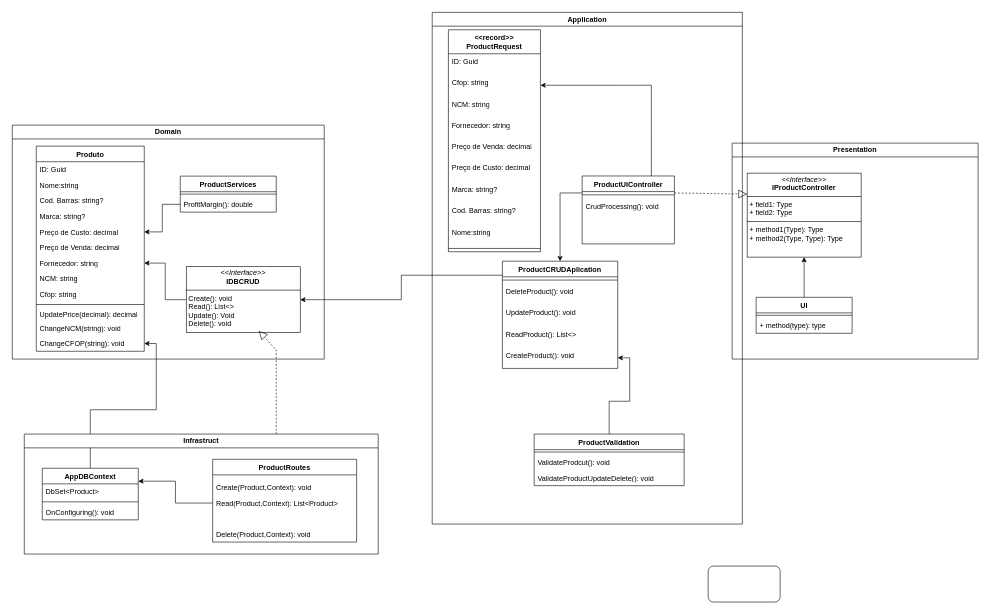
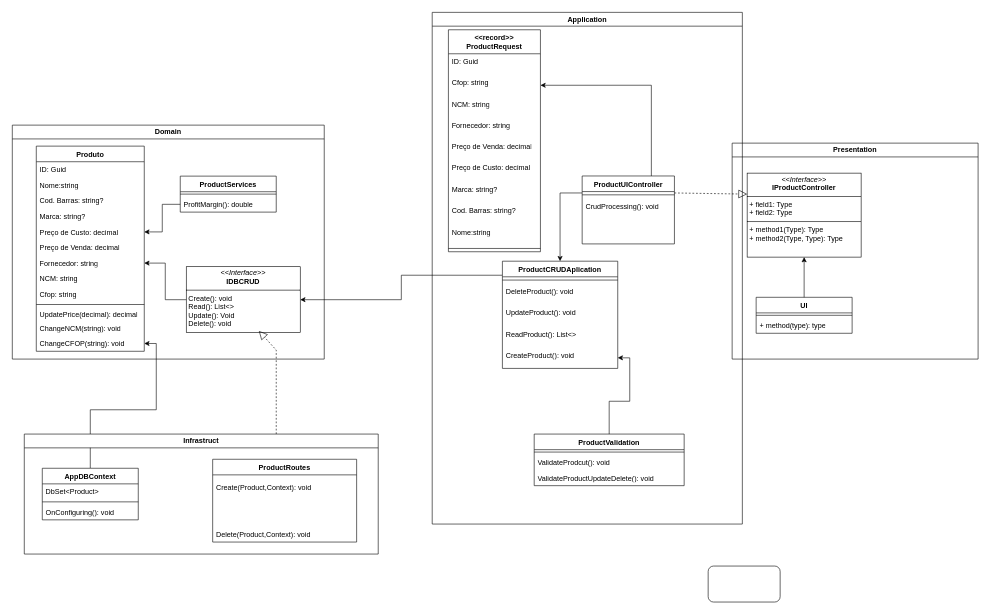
  <mxCell id="0" />
  <mxCell id="1" parent="0" />
  <mxCell id="2" value="Domain" style="swimlane;whiteSpace=wrap;html=1;" parent="1" vertex="1"><mxGeometry x="20" y="208" width="520" height="390" as="geometry" /></mxCell>
  <mxCell id="3" value="&lt;p style=&quot;margin:0px;margin-top:4px;text-align:center;&quot;&gt;&lt;i&gt;&amp;lt;&amp;lt;Interface&amp;gt;&amp;gt;&lt;/i&gt;&lt;br&gt;&lt;b&gt;IDBCRUD&lt;/b&gt;&lt;/p&gt;&lt;hr size=&quot;1&quot; style=&quot;border-style:solid;&quot;&gt;&lt;p style=&quot;margin:0px;margin-left:4px;&quot;&gt;&lt;/p&gt;&lt;p style=&quot;margin:0px;margin-left:4px;&quot;&gt;Create(): void&lt;/p&gt;&lt;p style=&quot;margin:0px;margin-left:4px;&quot;&gt;Read(): List&amp;lt;&amp;gt;&lt;/p&gt;&lt;p style=&quot;margin:0px;margin-left:4px;&quot;&gt;Update(): Void&lt;/p&gt;&lt;p style=&quot;margin:0px;margin-left:4px;&quot;&gt;Delete(): void&lt;/p&gt;&lt;p style=&quot;margin:0px;margin-left:4px;&quot;&gt;&lt;br&gt;&lt;/p&gt;&lt;p style=&quot;margin:0px;margin-left:4px;&quot;&gt;&lt;br&gt;&lt;br&gt;&lt;/p&gt;" style="verticalAlign=top;align=left;overflow=fill;html=1;whiteSpace=wrap;" parent="2" vertex="1"><mxGeometry x="290" y="236" width="190" height="110" as="geometry" /></mxCell>
  <mxCell id="4" style="edgeStyle=orthogonalEdgeStyle;rounded=0;orthogonalLoop=1;jettySize=auto;html=1;exitX=0.5;exitY=0;exitDx=0;exitDy=0;entryX=1;entryY=0.5;entryDx=0;entryDy=0;" parent="1" source="16" target="40" edge="1"><mxGeometry relative="1" as="geometry" /></mxCell>
  <mxCell id="5" value="" style="endArrow=block;dashed=1;endFill=0;endSize=12;html=1;rounded=0;entryX=0.637;entryY=0.973;entryDx=0;entryDy=0;entryPerimeter=0;" parent="1" target="3" edge="1"><mxGeometry width="160" relative="1" as="geometry"><mxPoint x="460" y="741" as="sourcePoint" /><mxPoint x="456" y="563" as="targetPoint" /><Array as="points"><mxPoint x="460" y="663" /><mxPoint x="460" y="583" /></Array></mxGeometry></mxCell>
  <mxCell id="6" style="edgeStyle=orthogonalEdgeStyle;rounded=0;orthogonalLoop=1;jettySize=auto;html=1;exitX=0;exitY=0.131;exitDx=0;exitDy=0;entryX=1;entryY=0.5;entryDx=0;entryDy=0;exitPerimeter=0;" parent="1" source="64" target="3" edge="1"><mxGeometry relative="1" as="geometry"><mxPoint x="630" y="512" as="sourcePoint" /></mxGeometry></mxCell>
  <mxCell id="7" value="Presentation" style="swimlane;whiteSpace=wrap;html=1;" parent="1" vertex="1"><mxGeometry x="1220" y="238" width="410" height="360" as="geometry" /></mxCell>
  <mxCell id="8" value="&lt;p style=&quot;margin:0px;margin-top:4px;text-align:center;&quot;&gt;&lt;i&gt;&amp;lt;&amp;lt;Interface&amp;gt;&amp;gt;&lt;/i&gt;&lt;br&gt;&lt;b&gt;IProductController&lt;/b&gt;&lt;/p&gt;&lt;hr size=&quot;1&quot; style=&quot;border-style:solid;&quot;&gt;&lt;p style=&quot;margin:0px;margin-left:4px;&quot;&gt;+ field1: Type&lt;br&gt;+ field2: Type&lt;/p&gt;&lt;hr size=&quot;1&quot; style=&quot;border-style:solid;&quot;&gt;&lt;p style=&quot;margin:0px;margin-left:4px;&quot;&gt;+ method1(Type): Type&lt;br&gt;+ method2(Type, Type): Type&lt;/p&gt;" style="verticalAlign=top;align=left;overflow=fill;html=1;whiteSpace=wrap;" parent="7" vertex="1"><mxGeometry x="25" y="50" width="190" height="140" as="geometry" /></mxCell>
  <mxCell id="9" value="UI" style="swimlane;fontStyle=1;align=center;verticalAlign=top;childLayout=stackLayout;horizontal=1;startSize=26;horizontalStack=0;resizeParent=1;resizeParentMax=0;resizeLast=0;collapsible=1;marginBottom=0;whiteSpace=wrap;html=1;" parent="7" vertex="1"><mxGeometry x="40" y="257" width="160" height="60" as="geometry" /></mxCell>
  <mxCell id="10" value="" style="line;strokeWidth=1;fillColor=none;align=left;verticalAlign=middle;spacingTop=-1;spacingLeft=3;spacingRight=3;rotatable=0;labelPosition=right;points=[];portConstraint=eastwest;strokeColor=inherit;" parent="9" vertex="1"><mxGeometry y="26" width="160" height="8" as="geometry" /></mxCell>
  <mxCell id="11" value="+ method(type): type" style="text;strokeColor=none;fillColor=none;align=left;verticalAlign=top;spacingLeft=4;spacingRight=4;overflow=hidden;rotatable=0;points=[[0,0.5],[1,0.5]];portConstraint=eastwest;whiteSpace=wrap;html=1;" parent="9" vertex="1"><mxGeometry y="34" width="160" height="26" as="geometry" /></mxCell>
  <mxCell id="12" style="edgeStyle=orthogonalEdgeStyle;rounded=0;orthogonalLoop=1;jettySize=auto;html=1;exitX=0.5;exitY=0;exitDx=0;exitDy=0;entryX=0.5;entryY=1;entryDx=0;entryDy=0;" parent="7" source="9" target="8" edge="1"><mxGeometry relative="1" as="geometry" /></mxCell>
  <mxCell id="13" value="" style="endArrow=block;dashed=1;endFill=0;endSize=12;html=1;rounded=0;entryX=0;entryY=0.25;entryDx=0;entryDy=0;exitX=1;exitY=0.25;exitDx=0;exitDy=0;" parent="1" source="49" target="8" edge="1"><mxGeometry width="160" relative="1" as="geometry"><mxPoint x="940" y="383" as="sourcePoint" /><mxPoint x="1100" y="383" as="targetPoint" /></mxGeometry></mxCell>
  <mxCell id="14" value="" style="group" parent="1" vertex="1" connectable="0"><mxGeometry x="40" y="723" width="590" height="200" as="geometry" /></mxCell>
  <mxCell id="15" value="Infrastruct" style="swimlane;whiteSpace=wrap;html=1;startSize=23;" parent="14" vertex="1"><mxGeometry width="590" height="200" as="geometry" /></mxCell>
  <mxCell id="16" value="AppDBContext" style="swimlane;fontStyle=1;align=center;verticalAlign=top;childLayout=stackLayout;horizontal=1;startSize=26;horizontalStack=0;resizeParent=1;resizeParentMax=0;resizeLast=0;collapsible=1;marginBottom=0;whiteSpace=wrap;html=1;" parent="14" vertex="1"><mxGeometry x="30" y="57" width="160" height="86" as="geometry" /></mxCell>
  <mxCell id="17" value="DbSet&amp;lt;Product&amp;gt;" style="text;strokeColor=none;fillColor=none;align=left;verticalAlign=top;spacingLeft=4;spacingRight=4;overflow=hidden;rotatable=0;points=[[0,0.5],[1,0.5]];portConstraint=eastwest;whiteSpace=wrap;html=1;" parent="16" vertex="1"><mxGeometry y="26" width="160" height="26" as="geometry" /></mxCell>
  <mxCell id="18" value="" style="line;strokeWidth=1;fillColor=none;align=left;verticalAlign=middle;spacingTop=-1;spacingLeft=3;spacingRight=3;rotatable=0;labelPosition=right;points=[];portConstraint=eastwest;strokeColor=inherit;" parent="16" vertex="1"><mxGeometry y="52" width="160" height="8" as="geometry" /></mxCell>
  <mxCell id="19" value="OnConfiguring(): void" style="text;strokeColor=none;fillColor=none;align=left;verticalAlign=top;spacingLeft=4;spacingRight=4;overflow=hidden;rotatable=0;points=[[0,0.5],[1,0.5]];portConstraint=eastwest;whiteSpace=wrap;html=1;" parent="16" vertex="1"><mxGeometry y="60" width="160" height="26" as="geometry" /></mxCell>
  <mxCell id="20" value="ProductRoutes" style="swimlane;fontStyle=1;align=center;verticalAlign=top;childLayout=stackLayout;horizontal=1;startSize=26;horizontalStack=0;resizeParent=1;resizeParentMax=0;resizeLast=0;collapsible=1;marginBottom=0;whiteSpace=wrap;html=1;container=0;" parent="14" vertex="1"><mxGeometry x="314" y="42" width="240" height="138" as="geometry" /></mxCell>
- <mxCell id="21" style="edgeStyle=orthogonalEdgeStyle;rounded=0;orthogonalLoop=1;jettySize=auto;html=1;exitX=0;exitY=0.5;exitDx=0;exitDy=0;entryX=1;entryY=0.25;entryDx=0;entryDy=0;" parent="14" source="24" target="16" edge="1"><mxGeometry relative="1" as="geometry" /></mxCell>
  <mxCell id="22" value="" style="line;strokeWidth=1;fillColor=none;align=left;verticalAlign=middle;spacingTop=-1;spacingLeft=3;spacingRight=3;rotatable=0;labelPosition=right;points=[];portConstraint=eastwest;strokeColor=inherit;container=1;" parent="14" vertex="1"><mxGeometry x="314" y="68" width="240" height="8" as="geometry" /></mxCell>
  <mxCell id="23" value="Create(Product,Context): void" style="text;strokeColor=none;fillColor=none;align=left;verticalAlign=top;spacingLeft=4;spacingRight=4;overflow=hidden;rotatable=0;points=[[0,0.5],[1,0.5]];portConstraint=eastwest;whiteSpace=wrap;html=1;" parent="14" vertex="1"><mxGeometry x="314" y="76" width="240" height="26" as="geometry" /></mxCell>
- <mxCell id="24" value="Read(Product,Context): List&amp;lt;Product&amp;gt;" style="text;strokeColor=none;fillColor=none;align=left;verticalAlign=top;spacingLeft=4;spacingRight=4;overflow=hidden;rotatable=0;points=[[0,0.5],[1,0.5]];portConstraint=eastwest;whiteSpace=wrap;html=1;" parent="14" vertex="1"><mxGeometry x="314" y="102" width="240" height="26" as="geometry" /></mxCell>
  <mxCell id="25" value="Delete(Product,Context): void" style="text;strokeColor=none;fillColor=none;align=left;verticalAlign=top;spacingLeft=4;spacingRight=4;overflow=hidden;rotatable=0;points=[[0,0.5],[1,0.5]];portConstraint=eastwest;whiteSpace=wrap;html=1;" parent="14" vertex="1"><mxGeometry x="314" y="154" width="240" height="26" as="geometry" /></mxCell>
  <mxCell id="26" value="" style="group" parent="1" vertex="1" connectable="0"><mxGeometry x="60" y="243" width="400" height="342" as="geometry" /></mxCell>
  <mxCell id="27" value="Produto&lt;div&gt;&lt;br&gt;&lt;/div&gt;" style="swimlane;fontStyle=1;align=center;verticalAlign=top;childLayout=stackLayout;horizontal=1;startSize=26;horizontalStack=0;resizeParent=1;resizeParentMax=0;resizeLast=0;collapsible=1;marginBottom=0;whiteSpace=wrap;html=1;" parent="26" vertex="1"><mxGeometry width="180" height="342" as="geometry" /></mxCell>
  <mxCell id="28" value="ID: Guid" style="text;strokeColor=none;fillColor=none;align=left;verticalAlign=top;spacingLeft=4;spacingRight=4;overflow=hidden;rotatable=0;points=[[0,0.5],[1,0.5]];portConstraint=eastwest;whiteSpace=wrap;html=1;" parent="27" vertex="1"><mxGeometry y="26" width="180" height="26" as="geometry" /></mxCell>
  <mxCell id="29" value="Nome:string" style="text;strokeColor=none;fillColor=none;align=left;verticalAlign=top;spacingLeft=4;spacingRight=4;overflow=hidden;rotatable=0;points=[[0,0.5],[1,0.5]];portConstraint=eastwest;whiteSpace=wrap;html=1;" parent="27" vertex="1"><mxGeometry y="52" width="180" height="26" as="geometry" /></mxCell>
  <mxCell id="30" value="Cod. Barras: string?" style="text;strokeColor=none;fillColor=none;align=left;verticalAlign=top;spacingLeft=4;spacingRight=4;overflow=hidden;rotatable=0;points=[[0,0.5],[1,0.5]];portConstraint=eastwest;whiteSpace=wrap;html=1;" parent="27" vertex="1"><mxGeometry y="78" width="180" height="26" as="geometry" /></mxCell>
  <mxCell id="31" value="Marca: string?" style="text;strokeColor=none;fillColor=none;align=left;verticalAlign=top;spacingLeft=4;spacingRight=4;overflow=hidden;rotatable=0;points=[[0,0.5],[1,0.5]];portConstraint=eastwest;whiteSpace=wrap;html=1;" parent="27" vertex="1"><mxGeometry y="104" width="180" height="26" as="geometry" /></mxCell>
  <mxCell id="32" value="Preço de Custo: decimal" style="text;strokeColor=none;fillColor=none;align=left;verticalAlign=top;spacingLeft=4;spacingRight=4;overflow=hidden;rotatable=0;points=[[0,0.5],[1,0.5]];portConstraint=eastwest;whiteSpace=wrap;html=1;" parent="27" vertex="1"><mxGeometry y="130" width="180" height="26" as="geometry" /></mxCell>
  <mxCell id="33" value="Preço de Venda: decimal" style="text;strokeColor=none;fillColor=none;align=left;verticalAlign=top;spacingLeft=4;spacingRight=4;overflow=hidden;rotatable=0;points=[[0,0.5],[1,0.5]];portConstraint=eastwest;whiteSpace=wrap;html=1;" parent="27" vertex="1"><mxGeometry y="156" width="180" height="26" as="geometry" /></mxCell>
  <mxCell id="34" value="Fornecedor: string" style="text;strokeColor=none;fillColor=none;align=left;verticalAlign=top;spacingLeft=4;spacingRight=4;overflow=hidden;rotatable=0;points=[[0,0.5],[1,0.5]];portConstraint=eastwest;whiteSpace=wrap;html=1;" parent="27" vertex="1"><mxGeometry y="182" width="180" height="26" as="geometry" /></mxCell>
  <mxCell id="35" value="NCM: string" style="text;strokeColor=none;fillColor=none;align=left;verticalAlign=top;spacingLeft=4;spacingRight=4;overflow=hidden;rotatable=0;points=[[0,0.5],[1,0.5]];portConstraint=eastwest;whiteSpace=wrap;html=1;" parent="27" vertex="1"><mxGeometry y="208" width="180" height="26" as="geometry" /></mxCell>
  <mxCell id="36" value="Cfop: string" style="text;strokeColor=none;fillColor=none;align=left;verticalAlign=top;spacingLeft=4;spacingRight=4;overflow=hidden;rotatable=0;points=[[0,0.5],[1,0.5]];portConstraint=eastwest;whiteSpace=wrap;html=1;" parent="27" vertex="1"><mxGeometry y="234" width="180" height="26" as="geometry" /></mxCell>
  <mxCell id="37" value="" style="line;strokeWidth=1;fillColor=none;align=left;verticalAlign=middle;spacingTop=-1;spacingLeft=3;spacingRight=3;rotatable=0;labelPosition=right;points=[];portConstraint=eastwest;strokeColor=inherit;" parent="27" vertex="1"><mxGeometry y="260" width="180" height="8" as="geometry" /></mxCell>
  <mxCell id="38" value="UpdatePrice(decimal): decimal" style="text;strokeColor=none;fillColor=none;align=left;verticalAlign=top;spacingLeft=4;spacingRight=4;overflow=hidden;rotatable=0;points=[[0,0.5],[1,0.5]];portConstraint=eastwest;whiteSpace=wrap;html=1;" parent="27" vertex="1"><mxGeometry y="268" width="180" height="22" as="geometry" /></mxCell>
  <mxCell id="39" value="ChangeNCM(string): void" style="text;strokeColor=none;fillColor=none;align=left;verticalAlign=top;spacingLeft=4;spacingRight=4;overflow=hidden;rotatable=0;points=[[0,0.5],[1,0.5]];portConstraint=eastwest;whiteSpace=wrap;html=1;" parent="27" vertex="1"><mxGeometry y="290" width="180" height="26" as="geometry" /></mxCell>
  <mxCell id="40" value="ChangeCFOP(string): void" style="text;strokeColor=none;fillColor=none;align=left;verticalAlign=top;spacingLeft=4;spacingRight=4;overflow=hidden;rotatable=0;points=[[0,0.5],[1,0.5]];portConstraint=eastwest;whiteSpace=wrap;html=1;" parent="27" vertex="1"><mxGeometry y="316" width="180" height="26" as="geometry" /></mxCell>
  <mxCell id="41" value="ProductServices" style="swimlane;fontStyle=1;align=center;verticalAlign=top;childLayout=stackLayout;horizontal=1;startSize=26;horizontalStack=0;resizeParent=1;resizeParentMax=0;resizeLast=0;collapsible=1;marginBottom=0;whiteSpace=wrap;html=1;" parent="26" vertex="1"><mxGeometry x="240" y="50" width="160" height="60" as="geometry" /></mxCell>
  <mxCell id="42" value="" style="line;strokeWidth=1;fillColor=none;align=left;verticalAlign=middle;spacingTop=-1;spacingLeft=3;spacingRight=3;rotatable=0;labelPosition=right;points=[];portConstraint=eastwest;strokeColor=inherit;" parent="41" vertex="1"><mxGeometry y="26" width="160" height="8" as="geometry" /></mxCell>
  <mxCell id="43" value="ProfitMargin(): double&amp;nbsp;" style="text;strokeColor=none;fillColor=none;align=left;verticalAlign=top;spacingLeft=4;spacingRight=4;overflow=hidden;rotatable=0;points=[[0,0.5],[1,0.5]];portConstraint=eastwest;whiteSpace=wrap;html=1;" parent="41" vertex="1"><mxGeometry y="34" width="160" height="26" as="geometry" /></mxCell>
  <mxCell id="44" style="edgeStyle=orthogonalEdgeStyle;rounded=0;orthogonalLoop=1;jettySize=auto;html=1;exitX=0;exitY=0.5;exitDx=0;exitDy=0;entryX=1;entryY=0.5;entryDx=0;entryDy=0;" parent="26" source="43" target="32" edge="1"><mxGeometry relative="1" as="geometry" /></mxCell>
  <mxCell id="45" value="" style="edgeStyle=orthogonalEdgeStyle;rounded=0;orthogonalLoop=1;jettySize=auto;html=1;entryX=1;entryY=0.5;entryDx=0;entryDy=0;" parent="26" source="3" target="34" edge="1"><mxGeometry relative="1" as="geometry" /></mxCell>
  <mxCell id="46" value="" style="group" parent="1" vertex="1" connectable="0"><mxGeometry x="720" y="23" width="517" height="850" as="geometry" /></mxCell>
  <mxCell id="47" value="Application" style="swimlane;whiteSpace=wrap;html=1;" parent="46" vertex="1"><mxGeometry y="-2.99" width="517" height="852.99" as="geometry" /></mxCell>
  <mxCell id="48" style="edgeStyle=orthogonalEdgeStyle;rounded=0;orthogonalLoop=1;jettySize=auto;html=1;exitX=0.75;exitY=0;exitDx=0;exitDy=0;entryX=1;entryY=0.25;entryDx=0;entryDy=0;" parent="47" source="49" target="52" edge="1"><mxGeometry relative="1" as="geometry" /></mxCell>
  <mxCell id="49" value="ProductUIController" style="swimlane;fontStyle=1;align=center;verticalAlign=top;childLayout=stackLayout;horizontal=1;startSize=26;horizontalStack=0;resizeParent=1;resizeParentMax=0;resizeLast=0;collapsible=1;marginBottom=0;whiteSpace=wrap;html=1;" parent="47" vertex="1"><mxGeometry x="249.955" y="272.727" width="153.818" height="113.273" as="geometry" /></mxCell>
  <mxCell id="50" value="" style="line;strokeWidth=1;fillColor=none;align=left;verticalAlign=middle;spacingTop=-1;spacingLeft=3;spacingRight=3;rotatable=0;labelPosition=right;points=[];portConstraint=eastwest;strokeColor=inherit;" parent="49" vertex="1"><mxGeometry y="26" width="153.818" height="10.909" as="geometry" /></mxCell>
  <mxCell id="51" value="CrudProcessing(): void" style="text;strokeColor=none;fillColor=none;align=left;verticalAlign=top;spacingLeft=4;spacingRight=4;overflow=hidden;rotatable=0;points=[[0,0.5],[1,0.5]];portConstraint=eastwest;whiteSpace=wrap;html=1;" parent="49" vertex="1"><mxGeometry y="36.909" width="153.818" height="76.364" as="geometry" /></mxCell>
  <mxCell id="52" value="&lt;div&gt;&amp;lt;&amp;lt;record&amp;gt;&amp;gt;&lt;/div&gt;ProductRequest" style="swimlane;fontStyle=1;align=center;verticalAlign=top;childLayout=stackLayout;horizontal=1;startSize=40;horizontalStack=0;resizeParent=1;resizeParentMax=0;resizeLast=0;collapsible=1;marginBottom=0;whiteSpace=wrap;html=1;" parent="47" vertex="1"><mxGeometry x="27.0" y="29.032" width="153.405" height="370.0" as="geometry" /></mxCell>
  <mxCell id="53" value="ID: Guid" style="text;strokeColor=none;fillColor=none;align=left;verticalAlign=top;spacingLeft=4;spacingRight=4;overflow=hidden;rotatable=0;points=[[0,0.5],[1,0.5]];portConstraint=eastwest;whiteSpace=wrap;html=1;" parent="52" vertex="1"><mxGeometry y="40" width="153.405" height="35.455" as="geometry" /></mxCell>
  <mxCell id="54" value="Cfop: string" style="text;strokeColor=none;fillColor=none;align=left;verticalAlign=top;spacingLeft=4;spacingRight=4;overflow=hidden;rotatable=0;points=[[0,0.5],[1,0.5]];portConstraint=eastwest;whiteSpace=wrap;html=1;" parent="52" vertex="1"><mxGeometry y="75.455" width="153.405" height="35.455" as="geometry" /></mxCell>
  <mxCell id="55" value="NCM: string" style="text;strokeColor=none;fillColor=none;align=left;verticalAlign=top;spacingLeft=4;spacingRight=4;overflow=hidden;rotatable=0;points=[[0,0.5],[1,0.5]];portConstraint=eastwest;whiteSpace=wrap;html=1;" parent="52" vertex="1"><mxGeometry y="110.909" width="153.405" height="35.455" as="geometry" /></mxCell>
  <mxCell id="56" value="Fornecedor: string" style="text;strokeColor=none;fillColor=none;align=left;verticalAlign=top;spacingLeft=4;spacingRight=4;overflow=hidden;rotatable=0;points=[[0,0.5],[1,0.5]];portConstraint=eastwest;whiteSpace=wrap;html=1;" parent="52" vertex="1"><mxGeometry y="146.364" width="153.405" height="35.455" as="geometry" /></mxCell>
  <mxCell id="57" value="Preço de Venda: decimal" style="text;strokeColor=none;fillColor=none;align=left;verticalAlign=top;spacingLeft=4;spacingRight=4;overflow=hidden;rotatable=0;points=[[0,0.5],[1,0.5]];portConstraint=eastwest;whiteSpace=wrap;html=1;" parent="52" vertex="1"><mxGeometry y="181.818" width="153.405" height="35.455" as="geometry" /></mxCell>
  <mxCell id="58" value="Preço de Custo: decimal" style="text;strokeColor=none;fillColor=none;align=left;verticalAlign=top;spacingLeft=4;spacingRight=4;overflow=hidden;rotatable=0;points=[[0,0.5],[1,0.5]];portConstraint=eastwest;whiteSpace=wrap;html=1;" parent="52" vertex="1"><mxGeometry y="217.273" width="153.405" height="35.455" as="geometry" /></mxCell>
  <mxCell id="59" value="Marca: string?" style="text;strokeColor=none;fillColor=none;align=left;verticalAlign=top;spacingLeft=4;spacingRight=4;overflow=hidden;rotatable=0;points=[[0,0.5],[1,0.5]];portConstraint=eastwest;whiteSpace=wrap;html=1;" parent="52" vertex="1"><mxGeometry y="252.727" width="153.405" height="35.455" as="geometry" /></mxCell>
  <mxCell id="60" value="Cod. Barras: string?" style="text;strokeColor=none;fillColor=none;align=left;verticalAlign=top;spacingLeft=4;spacingRight=4;overflow=hidden;rotatable=0;points=[[0,0.5],[1,0.5]];portConstraint=eastwest;whiteSpace=wrap;html=1;" parent="52" vertex="1"><mxGeometry y="288.182" width="153.405" height="35.455" as="geometry" /></mxCell>
  <mxCell id="61" value="Nome:string" style="text;strokeColor=none;fillColor=none;align=left;verticalAlign=top;spacingLeft=4;spacingRight=4;overflow=hidden;rotatable=0;points=[[0,0.5],[1,0.5]];portConstraint=eastwest;whiteSpace=wrap;html=1;" parent="52" vertex="1"><mxGeometry y="323.636" width="153.405" height="35.455" as="geometry" /></mxCell>
  <mxCell id="62" value="" style="line;strokeWidth=1;fillColor=none;align=left;verticalAlign=middle;spacingTop=-1;spacingLeft=3;spacingRight=3;rotatable=0;labelPosition=right;points=[];portConstraint=eastwest;strokeColor=inherit;" parent="52" vertex="1"><mxGeometry y="359.091" width="153.405" height="10.909" as="geometry" /></mxCell>
  <mxCell id="63" value="" style="group" parent="47" vertex="1" connectable="0"><mxGeometry x="116.996" y="414.809" width="192.273" height="188.182" as="geometry" /></mxCell>
  <mxCell id="64" value="ProductCRUDAplication" style="swimlane;fontStyle=1;align=center;verticalAlign=top;childLayout=stackLayout;horizontal=1;startSize=26;horizontalStack=0;resizeParent=1;resizeParentMax=0;resizeLast=0;collapsible=1;marginBottom=0;whiteSpace=wrap;html=1;" parent="63" vertex="1"><mxGeometry width="192.273" height="178.727" as="geometry" /></mxCell>
  <mxCell id="65" value="" style="line;strokeWidth=1;fillColor=none;align=left;verticalAlign=middle;spacingTop=-1;spacingLeft=3;spacingRight=3;rotatable=0;labelPosition=right;points=[];portConstraint=eastwest;strokeColor=inherit;" parent="64" vertex="1"><mxGeometry y="26" width="192.273" height="10.909" as="geometry" /></mxCell>
  <mxCell id="66" value="DeleteProduct(): void" style="text;strokeColor=none;fillColor=none;align=left;verticalAlign=top;spacingLeft=4;spacingRight=4;overflow=hidden;rotatable=0;points=[[0,0.5],[1,0.5]];portConstraint=eastwest;whiteSpace=wrap;html=1;" parent="64" vertex="1"><mxGeometry y="36.909" width="192.273" height="35.455" as="geometry" /></mxCell>
  <mxCell id="67" value="UpdateProduct(): void" style="text;strokeColor=none;fillColor=none;align=left;verticalAlign=top;spacingLeft=4;spacingRight=4;overflow=hidden;rotatable=0;points=[[0,0.5],[1,0.5]];portConstraint=eastwest;whiteSpace=wrap;html=1;" parent="64" vertex="1"><mxGeometry y="72.364" width="192.273" height="35.455" as="geometry" /></mxCell>
  <mxCell id="68" value="ReadProduct(): List&amp;lt;&amp;gt;" style="text;strokeColor=none;fillColor=none;align=left;verticalAlign=top;spacingLeft=4;spacingRight=4;overflow=hidden;rotatable=0;points=[[0,0.5],[1,0.5]];portConstraint=eastwest;whiteSpace=wrap;html=1;" parent="64" vertex="1"><mxGeometry y="107.818" width="192.273" height="35.455" as="geometry" /></mxCell>
  <mxCell id="69" value="CreateProduct(): void" style="text;strokeColor=none;fillColor=none;align=left;verticalAlign=top;spacingLeft=4;spacingRight=4;overflow=hidden;rotatable=0;points=[[0,0.5],[1,0.5]];portConstraint=eastwest;whiteSpace=wrap;html=1;" parent="64" vertex="1"><mxGeometry y="143.273" width="192.273" height="35.455" as="geometry" /></mxCell>
  <mxCell id="70" style="edgeStyle=orthogonalEdgeStyle;rounded=0;orthogonalLoop=1;jettySize=auto;html=1;exitX=0;exitY=0.25;exitDx=0;exitDy=0;entryX=0.5;entryY=0;entryDx=0;entryDy=0;" parent="47" source="49" target="64" edge="1"><mxGeometry relative="1" as="geometry"><mxPoint x="302.453" y="185.718" as="targetPoint" /></mxGeometry></mxCell>
  <mxCell id="71" value="ProductValidation" style="swimlane;fontStyle=1;align=center;verticalAlign=top;childLayout=stackLayout;horizontal=1;startSize=26;horizontalStack=0;resizeParent=1;resizeParentMax=0;resizeLast=0;collapsible=1;marginBottom=0;whiteSpace=wrap;html=1;" vertex="1" parent="47"><mxGeometry x="170" y="702.99" width="250" height="86" as="geometry" /></mxCell>
  <mxCell id="72" value="" style="line;strokeWidth=1;fillColor=none;align=left;verticalAlign=middle;spacingTop=-1;spacingLeft=3;spacingRight=3;rotatable=0;labelPosition=right;points=[];portConstraint=eastwest;strokeColor=inherit;" vertex="1" parent="71"><mxGeometry y="26" width="250" height="8" as="geometry" /></mxCell>
  <mxCell id="73" value="ValidateProdcut(): void" style="text;strokeColor=none;fillColor=none;align=left;verticalAlign=top;spacingLeft=4;spacingRight=4;overflow=hidden;rotatable=0;points=[[0,0.5],[1,0.5]];portConstraint=eastwest;whiteSpace=wrap;html=1;" vertex="1" parent="71"><mxGeometry y="34" width="250" height="26" as="geometry" /></mxCell>
  <mxCell id="74" value="ValidateProductUpdateDelete(): void" style="text;strokeColor=none;fillColor=none;align=left;verticalAlign=top;spacingLeft=4;spacingRight=4;overflow=hidden;rotatable=0;points=[[0,0.5],[1,0.5]];portConstraint=eastwest;whiteSpace=wrap;html=1;" vertex="1" parent="71"><mxGeometry y="60" width="250" height="26" as="geometry" /></mxCell>
  <mxCell id="75" value="" style="edgeStyle=orthogonalEdgeStyle;rounded=0;orthogonalLoop=1;jettySize=auto;html=1;" edge="1" parent="47" source="71" target="69"><mxGeometry relative="1" as="geometry" /></mxCell>
  <mxCell id="76" value="" style="rounded=1;whiteSpace=wrap;html=1;" vertex="1" parent="1"><mxGeometry x="1180" y="943" width="120" height="60" as="geometry" /></mxCell>
